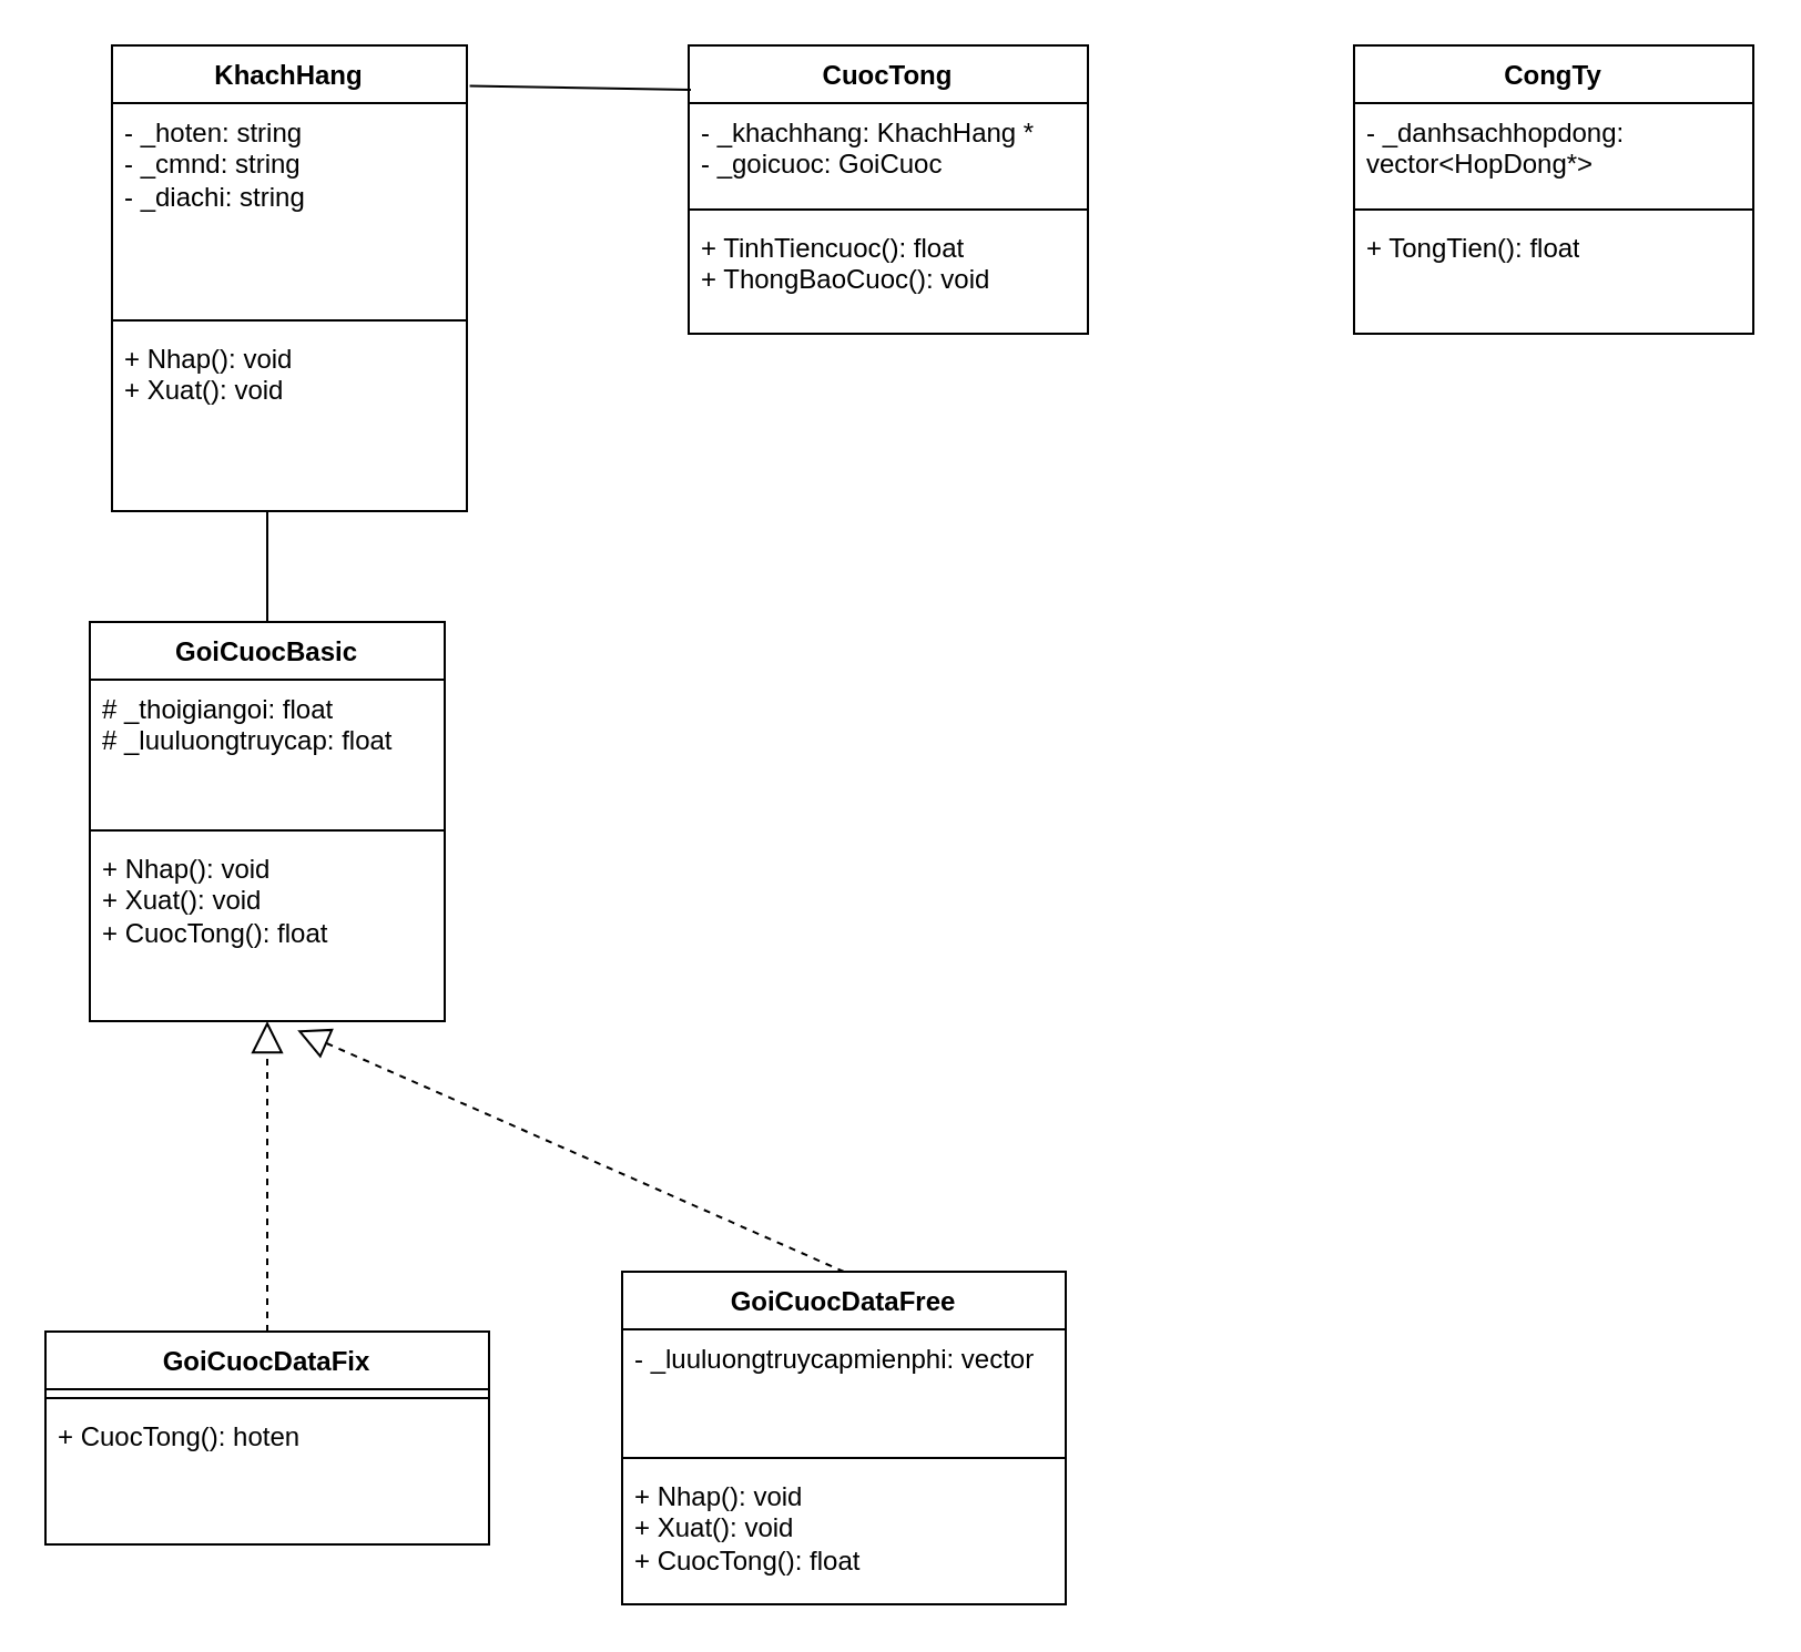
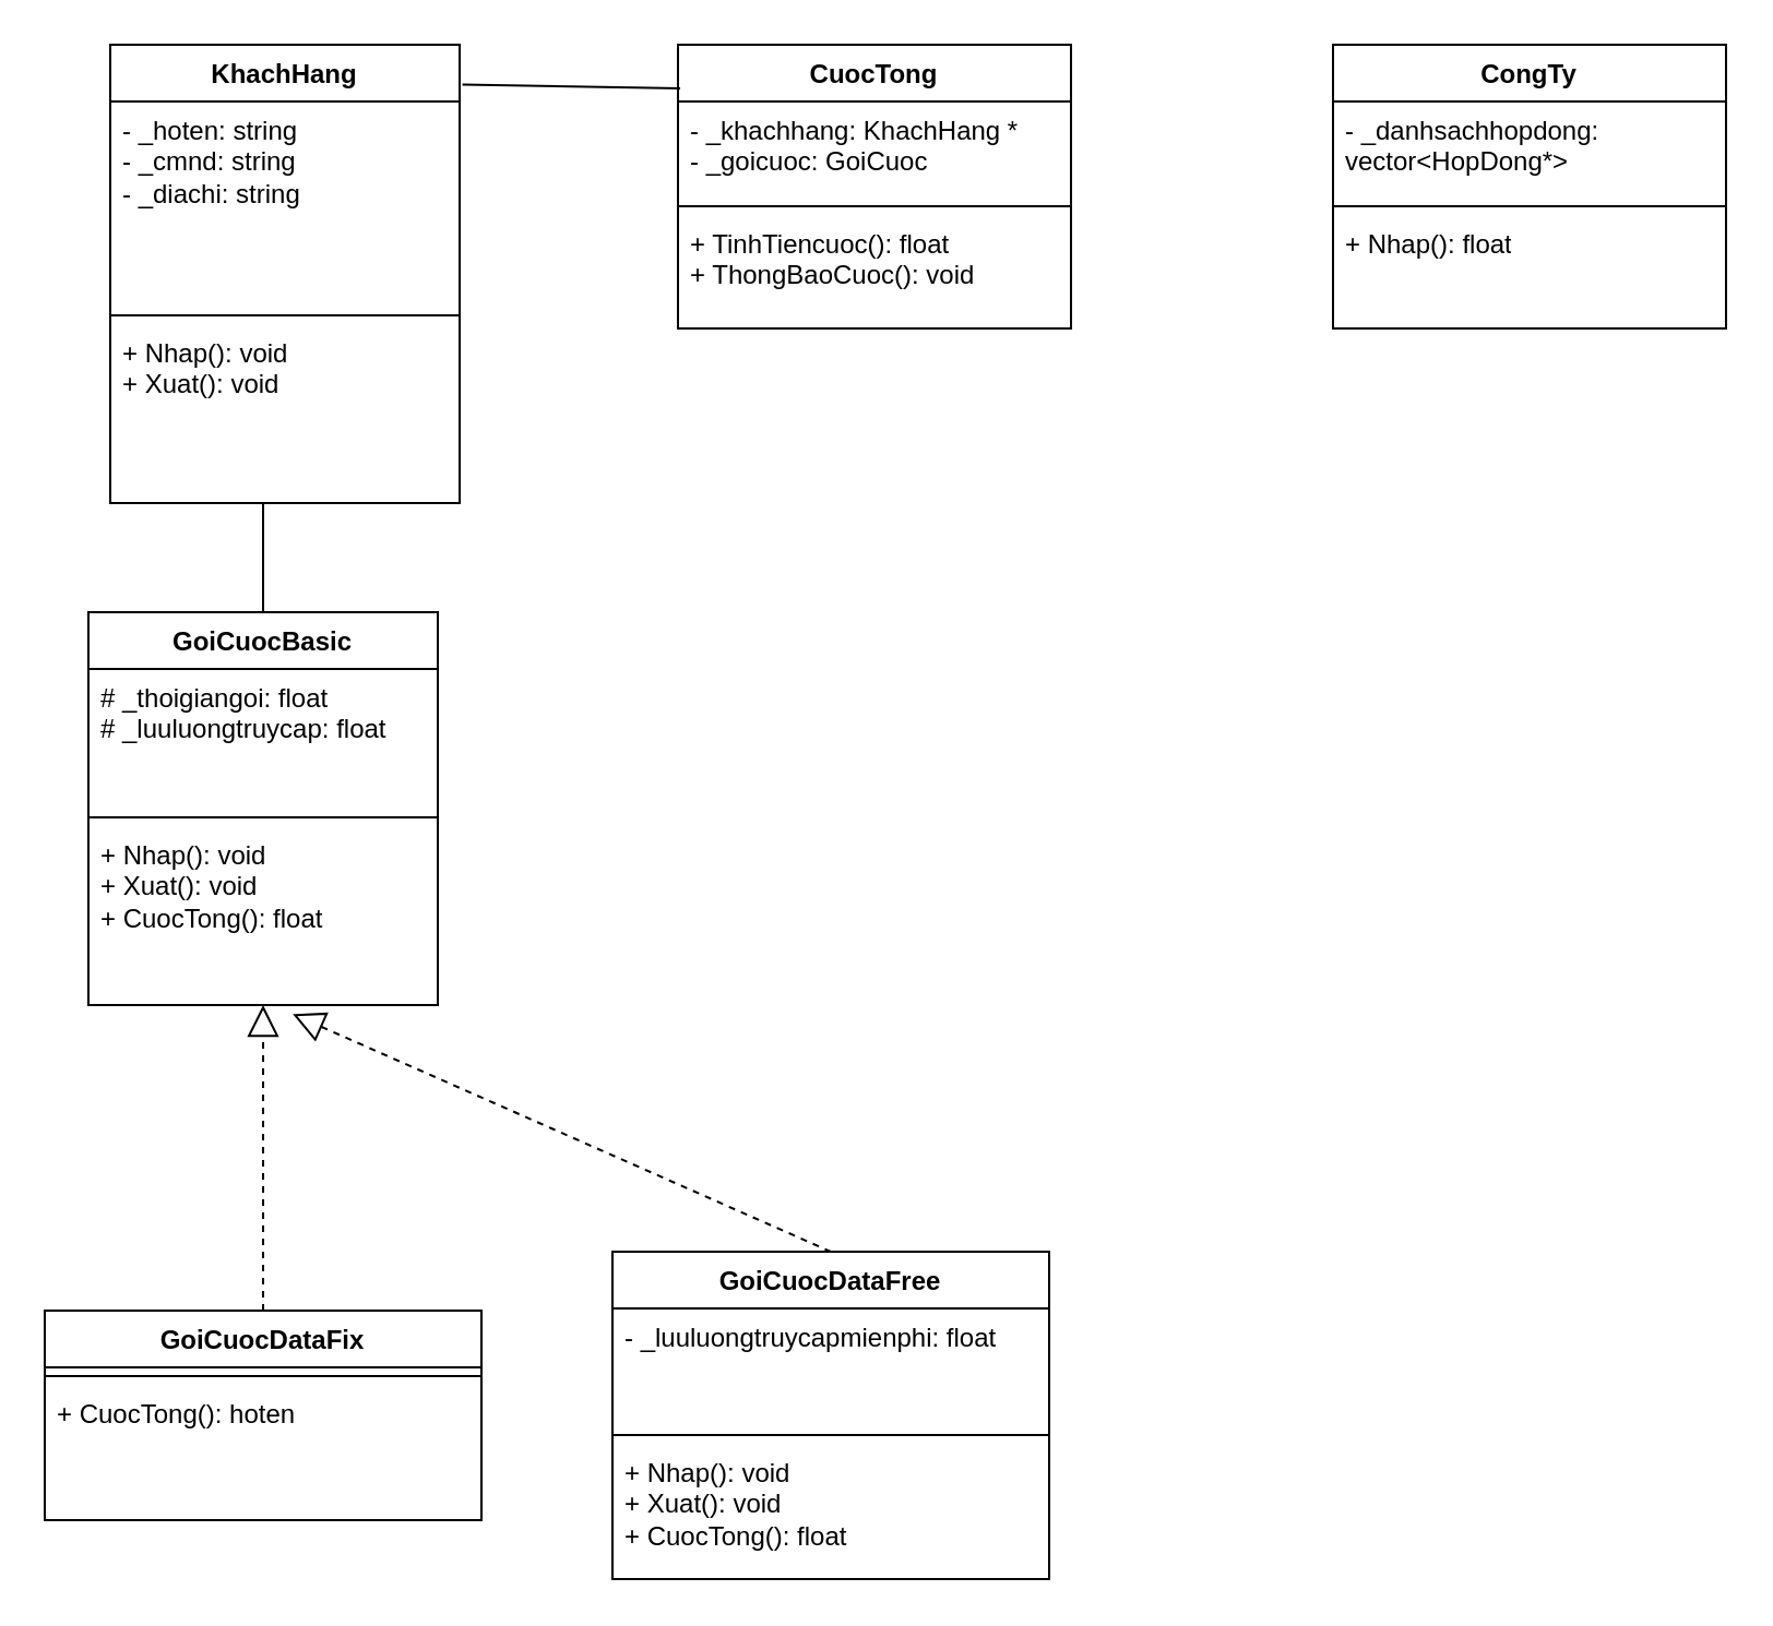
  <mxCell id="0" />
  <mxCell id="1" parent="0" />
  <mxCell id="2" value="KhachHang" style="swimlane;fontStyle=1;align=center;verticalAlign=top;childLayout=stackLayout;horizontal=1;startSize=26;horizontalStack=0;resizeParent=1;resizeParentMax=0;resizeLast=0;collapsible=1;marginBottom=0;whiteSpace=wrap;html=1;" vertex="1" parent="1"><mxGeometry x="50" y="20" width="160" height="210" as="geometry" /></mxCell>
  <mxCell id="3" value="- _hoten: string&lt;div&gt;- _cmnd: string&lt;/div&gt;&lt;div&gt;- _diachi: string&lt;/div&gt;&lt;div&gt;&lt;br&gt;&lt;/div&gt;" style="text;strokeColor=none;fillColor=none;align=left;verticalAlign=top;spacingLeft=4;spacingRight=4;overflow=hidden;rotatable=0;points=[[0,0.5],[1,0.5]];portConstraint=eastwest;whiteSpace=wrap;html=1;" vertex="1" parent="2"><mxGeometry y="26" width="160" height="94" as="geometry" /></mxCell>
  <mxCell id="4" value="" style="line;strokeWidth=1;fillColor=none;align=left;verticalAlign=middle;spacingTop=-1;spacingLeft=3;spacingRight=3;rotatable=0;labelPosition=right;points=[];portConstraint=eastwest;strokeColor=inherit;" vertex="1" parent="2"><mxGeometry y="120" width="160" height="8" as="geometry" /></mxCell>
  <mxCell id="5" value="+ Nhap(): void&lt;div&gt;+ Xuat(): void&lt;/div&gt;" style="text;strokeColor=none;fillColor=none;align=left;verticalAlign=top;spacingLeft=4;spacingRight=4;overflow=hidden;rotatable=0;points=[[0,0.5],[1,0.5]];portConstraint=eastwest;whiteSpace=wrap;html=1;" vertex="1" parent="2"><mxGeometry y="128" width="160" height="82" as="geometry" /></mxCell>
  <mxCell id="6" value="CuocTong" style="swimlane;fontStyle=1;align=center;verticalAlign=top;childLayout=stackLayout;horizontal=1;startSize=26;horizontalStack=0;resizeParent=1;resizeParentMax=0;resizeLast=0;collapsible=1;marginBottom=0;whiteSpace=wrap;html=1;" vertex="1" parent="1"><mxGeometry x="310" y="20" width="180" height="130" as="geometry" /></mxCell>
  <mxCell id="7" value="- _khachhang: KhachHang *&lt;div&gt;- _goicuoc: GoiCuoc&lt;/div&gt;" style="text;strokeColor=none;fillColor=none;align=left;verticalAlign=top;spacingLeft=4;spacingRight=4;overflow=hidden;rotatable=0;points=[[0,0.5],[1,0.5]];portConstraint=eastwest;whiteSpace=wrap;html=1;" vertex="1" parent="6"><mxGeometry y="26" width="180" height="44" as="geometry" /></mxCell>
  <mxCell id="8" value="" style="line;strokeWidth=1;fillColor=none;align=left;verticalAlign=middle;spacingTop=-1;spacingLeft=3;spacingRight=3;rotatable=0;labelPosition=right;points=[];portConstraint=eastwest;strokeColor=inherit;" vertex="1" parent="6"><mxGeometry y="70" width="180" height="8" as="geometry" /></mxCell>
  <mxCell id="9" value="+ TinhTiencuoc(): float&lt;div&gt;+ ThongBaoCuoc(): void&lt;/div&gt;" style="text;strokeColor=none;fillColor=none;align=left;verticalAlign=top;spacingLeft=4;spacingRight=4;overflow=hidden;rotatable=0;points=[[0,0.5],[1,0.5]];portConstraint=eastwest;whiteSpace=wrap;html=1;" vertex="1" parent="6"><mxGeometry y="78" width="180" height="52" as="geometry" /></mxCell>
  <mxCell id="10" value="GoiCuocBasic" style="swimlane;fontStyle=1;align=center;verticalAlign=top;childLayout=stackLayout;horizontal=1;startSize=26;horizontalStack=0;resizeParent=1;resizeParentMax=0;resizeLast=0;collapsible=1;marginBottom=0;whiteSpace=wrap;html=1;" vertex="1" parent="1"><mxGeometry x="40" y="280" width="160" height="180" as="geometry" /></mxCell>
  <mxCell id="11" value="# _thoigiangoi: float&lt;div&gt;# _luuluongtruycap: float&lt;/div&gt;" style="text;strokeColor=none;fillColor=none;align=left;verticalAlign=top;spacingLeft=4;spacingRight=4;overflow=hidden;rotatable=0;points=[[0,0.5],[1,0.5]];portConstraint=eastwest;whiteSpace=wrap;html=1;" vertex="1" parent="10"><mxGeometry y="26" width="160" height="64" as="geometry" /></mxCell>
  <mxCell id="12" value="" style="line;strokeWidth=1;fillColor=none;align=left;verticalAlign=middle;spacingTop=-1;spacingLeft=3;spacingRight=3;rotatable=0;labelPosition=right;points=[];portConstraint=eastwest;strokeColor=inherit;" vertex="1" parent="10"><mxGeometry y="90" width="160" height="8" as="geometry" /></mxCell>
  <mxCell id="13" value="+ Nhap(): void&lt;div&gt;+ Xuat(): void&lt;/div&gt;&lt;div&gt;+ CuocTong(): float&lt;/div&gt;" style="text;strokeColor=none;fillColor=none;align=left;verticalAlign=top;spacingLeft=4;spacingRight=4;overflow=hidden;rotatable=0;points=[[0,0.5],[1,0.5]];portConstraint=eastwest;whiteSpace=wrap;html=1;" vertex="1" parent="10"><mxGeometry y="98" width="160" height="82" as="geometry" /></mxCell>
  <mxCell id="14" value="GoiCuocDataFree" style="swimlane;fontStyle=1;align=center;verticalAlign=top;childLayout=stackLayout;horizontal=1;startSize=26;horizontalStack=0;resizeParent=1;resizeParentMax=0;resizeLast=0;collapsible=1;marginBottom=0;whiteSpace=wrap;html=1;" vertex="1" parent="1"><mxGeometry x="280" y="573" width="200" height="150" as="geometry" /></mxCell>
- <mxCell id="15" value="- _luuluongtruycapmienphi: vector" style="text;strokeColor=none;fillColor=none;align=left;verticalAlign=top;spacingLeft=4;spacingRight=4;overflow=hidden;rotatable=0;points=[[0,0.5],[1,0.5]];portConstraint=eastwest;whiteSpace=wrap;html=1;" vertex="1" parent="14"><mxGeometry y="26" width="200" height="54" as="geometry" /></mxCell>
+ <mxCell id="15" value="- _luuluongtruycapmienphi: float" style="text;strokeColor=none;fillColor=none;align=left;verticalAlign=top;spacingLeft=4;spacingRight=4;overflow=hidden;rotatable=0;points=[[0,0.5],[1,0.5]];portConstraint=eastwest;whiteSpace=wrap;html=1;" vertex="1" parent="14"><mxGeometry y="26" width="200" height="54" as="geometry" /></mxCell>
  <mxCell id="16" value="" style="line;strokeWidth=1;fillColor=none;align=left;verticalAlign=middle;spacingTop=-1;spacingLeft=3;spacingRight=3;rotatable=0;labelPosition=right;points=[];portConstraint=eastwest;strokeColor=inherit;" vertex="1" parent="14"><mxGeometry y="80" width="200" height="8" as="geometry" /></mxCell>
  <mxCell id="17" value="+ Nhap(): void&lt;div&gt;+ Xuat(): void&lt;/div&gt;&lt;div&gt;+ CuocTong(): float&lt;/div&gt;" style="text;strokeColor=none;fillColor=none;align=left;verticalAlign=top;spacingLeft=4;spacingRight=4;overflow=hidden;rotatable=0;points=[[0,0.5],[1,0.5]];portConstraint=eastwest;whiteSpace=wrap;html=1;" vertex="1" parent="14"><mxGeometry y="88" width="200" height="62" as="geometry" /></mxCell>
  <mxCell id="18" value="GoiCuocDataFix" style="swimlane;fontStyle=1;align=center;verticalAlign=top;childLayout=stackLayout;horizontal=1;startSize=26;horizontalStack=0;resizeParent=1;resizeParentMax=0;resizeLast=0;collapsible=1;marginBottom=0;whiteSpace=wrap;html=1;" vertex="1" parent="1"><mxGeometry x="20" y="600" width="200" height="96" as="geometry" /></mxCell>
  <mxCell id="19" value="" style="line;strokeWidth=1;fillColor=none;align=left;verticalAlign=middle;spacingTop=-1;spacingLeft=3;spacingRight=3;rotatable=0;labelPosition=right;points=[];portConstraint=eastwest;strokeColor=inherit;" vertex="1" parent="18"><mxGeometry y="26" width="200" height="8" as="geometry" /></mxCell>
  <mxCell id="20" value="&lt;div&gt;+ CuocTong(): hoten&lt;/div&gt;" style="text;strokeColor=none;fillColor=none;align=left;verticalAlign=top;spacingLeft=4;spacingRight=4;overflow=hidden;rotatable=0;points=[[0,0.5],[1,0.5]];portConstraint=eastwest;whiteSpace=wrap;html=1;" vertex="1" parent="18"><mxGeometry y="34" width="200" height="62" as="geometry" /></mxCell>
  <mxCell id="21" value="CongTy" style="swimlane;fontStyle=1;align=center;verticalAlign=top;childLayout=stackLayout;horizontal=1;startSize=26;horizontalStack=0;resizeParent=1;resizeParentMax=0;resizeLast=0;collapsible=1;marginBottom=0;whiteSpace=wrap;html=1;" vertex="1" parent="1"><mxGeometry x="610" y="20" width="180" height="130" as="geometry" /></mxCell>
  <mxCell id="22" value="- _danhsachhopdong: vector&amp;lt;HopDong*&amp;gt;" style="text;strokeColor=none;fillColor=none;align=left;verticalAlign=top;spacingLeft=4;spacingRight=4;overflow=hidden;rotatable=0;points=[[0,0.5],[1,0.5]];portConstraint=eastwest;whiteSpace=wrap;html=1;" vertex="1" parent="21"><mxGeometry y="26" width="180" height="44" as="geometry" /></mxCell>
  <mxCell id="23" value="" style="line;strokeWidth=1;fillColor=none;align=left;verticalAlign=middle;spacingTop=-1;spacingLeft=3;spacingRight=3;rotatable=0;labelPosition=right;points=[];portConstraint=eastwest;strokeColor=inherit;" vertex="1" parent="21"><mxGeometry y="70" width="180" height="8" as="geometry" /></mxCell>
- <mxCell id="24" value="+ TongTien(): float" style="text;strokeColor=none;fillColor=none;align=left;verticalAlign=top;spacingLeft=4;spacingRight=4;overflow=hidden;rotatable=0;points=[[0,0.5],[1,0.5]];portConstraint=eastwest;whiteSpace=wrap;html=1;" vertex="1" parent="21"><mxGeometry y="78" width="180" height="52" as="geometry" /></mxCell>
+ <mxCell id="24" value="+ Nhap(): float" style="text;strokeColor=none;fillColor=none;align=left;verticalAlign=top;spacingLeft=4;spacingRight=4;overflow=hidden;rotatable=0;points=[[0,0.5],[1,0.5]];portConstraint=eastwest;whiteSpace=wrap;html=1;" vertex="1" parent="21"><mxGeometry y="78" width="180" height="52" as="geometry" /></mxCell>
  <mxCell id="25" value="" style="endArrow=block;dashed=1;endFill=0;endSize=12;html=1;rounded=0;exitX=0.5;exitY=0;exitDx=0;exitDy=0;entryX=0.5;entryY=1;entryDx=0;entryDy=0;entryPerimeter=0;" edge="1" parent="1" source="18" target="13"><mxGeometry width="160" relative="1" as="geometry"><mxPoint x="300" y="340" as="sourcePoint" /><mxPoint x="290" y="440" as="targetPoint" /></mxGeometry></mxCell>
  <mxCell id="26" value="" style="endArrow=block;dashed=1;endFill=0;endSize=12;html=1;rounded=0;exitX=0.5;exitY=0;exitDx=0;exitDy=0;entryX=0.585;entryY=1.051;entryDx=0;entryDy=0;entryPerimeter=0;" edge="1" parent="1" source="14" target="13"><mxGeometry width="160" relative="1" as="geometry"><mxPoint x="130" y="510" as="sourcePoint" /><mxPoint x="295" y="446" as="targetPoint" /></mxGeometry></mxCell>
  <mxCell id="27" value="" style="endArrow=none;html=1;rounded=0;exitX=1.008;exitY=0.087;exitDx=0;exitDy=0;exitPerimeter=0;" edge="1" parent="1" source="2"><mxGeometry width="50" height="50" relative="1" as="geometry"><mxPoint x="360" y="180" as="sourcePoint" /><mxPoint x="311" y="40" as="targetPoint" /></mxGeometry></mxCell>
  <mxCell id="28" value="" style="endArrow=none;html=1;rounded=0;entryX=0.5;entryY=0;entryDx=0;entryDy=0;" edge="1" parent="1" target="10"><mxGeometry width="50" height="50" relative="1" as="geometry"><mxPoint x="120" y="230" as="sourcePoint" /><mxPoint x="130" y="290" as="targetPoint" /></mxGeometry></mxCell>
